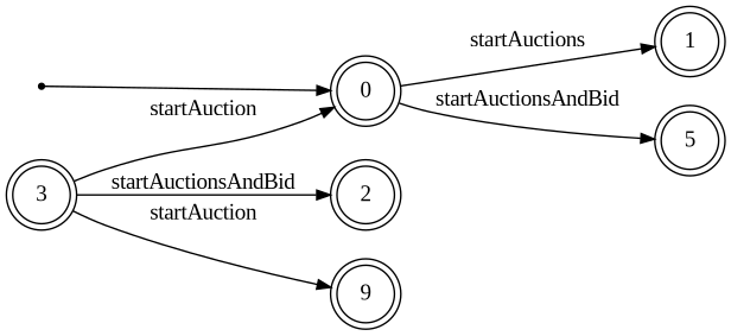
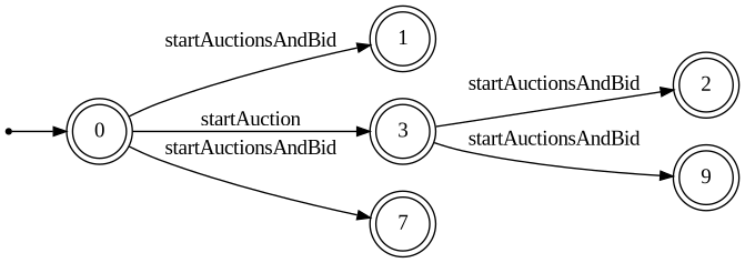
  digraph {
    fontname="Liberation Serif"
    rankdir=LR
    ranksep=0.5
    node [fontname="Liberation Serif" fontsize=14.0 shape=doublecircle]
    edge [arrowsize=0.85 fontname="Liberation Serif" fontsize=14.0]
    Initial [shape=point]
    0
    1
    3
-   5
+   5 [label=7]
    2
    n7 [label=9]
    Initial -> 0 [fontsize=""]
-   0 -> 1 [label=" startAuctions "]
-   3 -> 0 [label=" startAuction "]
+   0 -> 1 [label=" startAuctionsAndBid "]
+   0 -> 3 [label=" startAuction "]
    0 -> 5 [label=" startAuctionsAndBid "]
    3 -> 2 [label=" startAuctionsAndBid "]
-   3 -> n7 [label=" startAuction "]
+   3 -> n7 [label=" startAuctionsAndBid "]
  }
